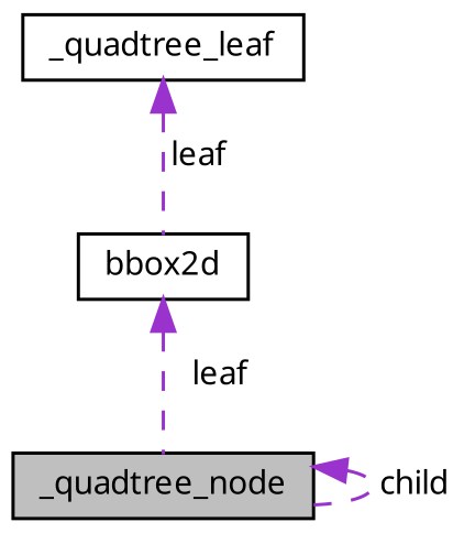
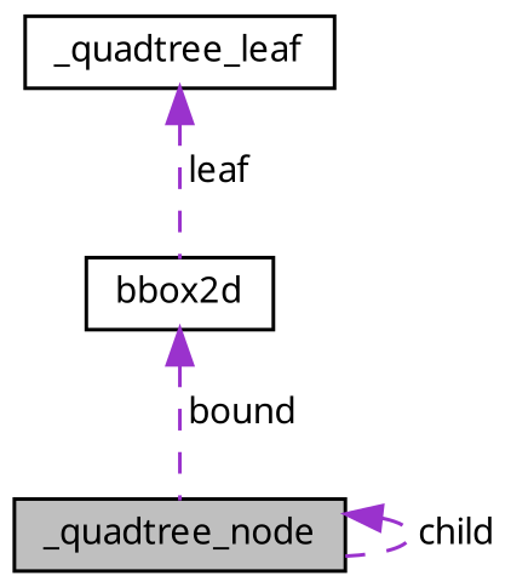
  digraph {
    node [color=black fillcolor=white fontname="FreeSans.ttf" fontsize=10 shape=record style=filled]
    edge [color=darkorchid3 dir=back fontname="FreeSans.ttf" fontsize=10 labelfontname="FreeSans.ttf" labelfontsize=10 style=dashed]
    n1 [fillcolor=grey75 fontcolor=black height=0.2 label=_quadtree_node width=0.4]
    n2 [height=0.2 label=bbox2d width=0.4]
    n3 [height=0.2 label=_quadtree_leaf width=0.4]
    n1 -> n1 [label=" child"]
-   n2 -> n1 [label=" leaf"]
+   n2 -> n1 [label=" bound"]
    n3 -> n2 [label=" leaf"]
  }
